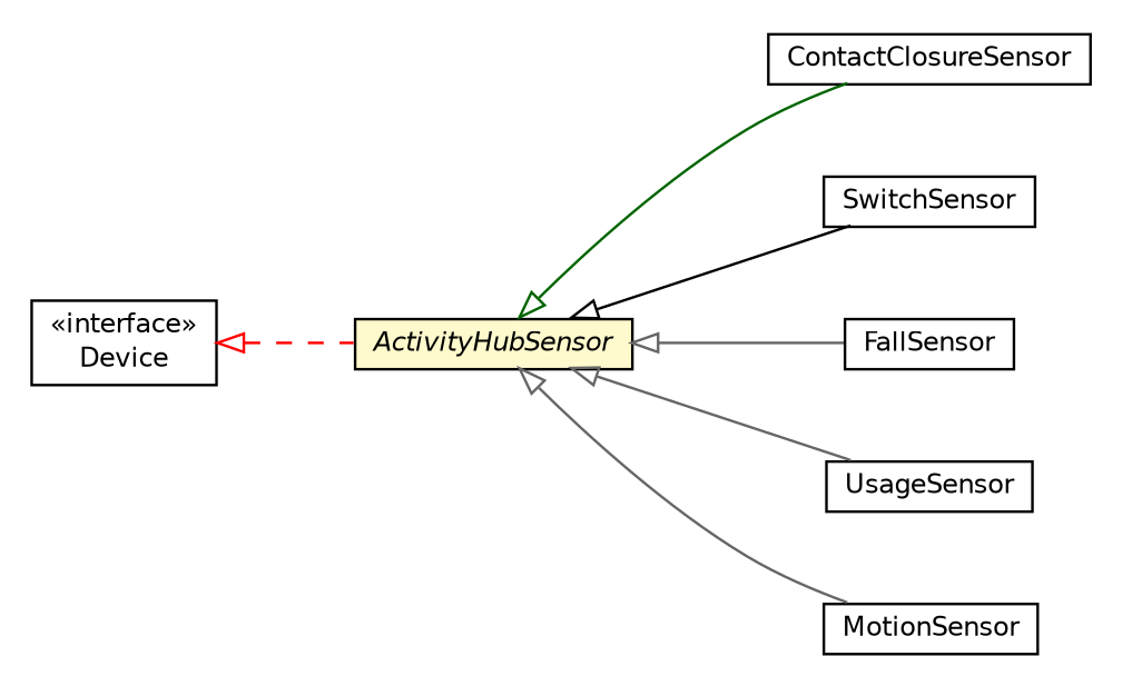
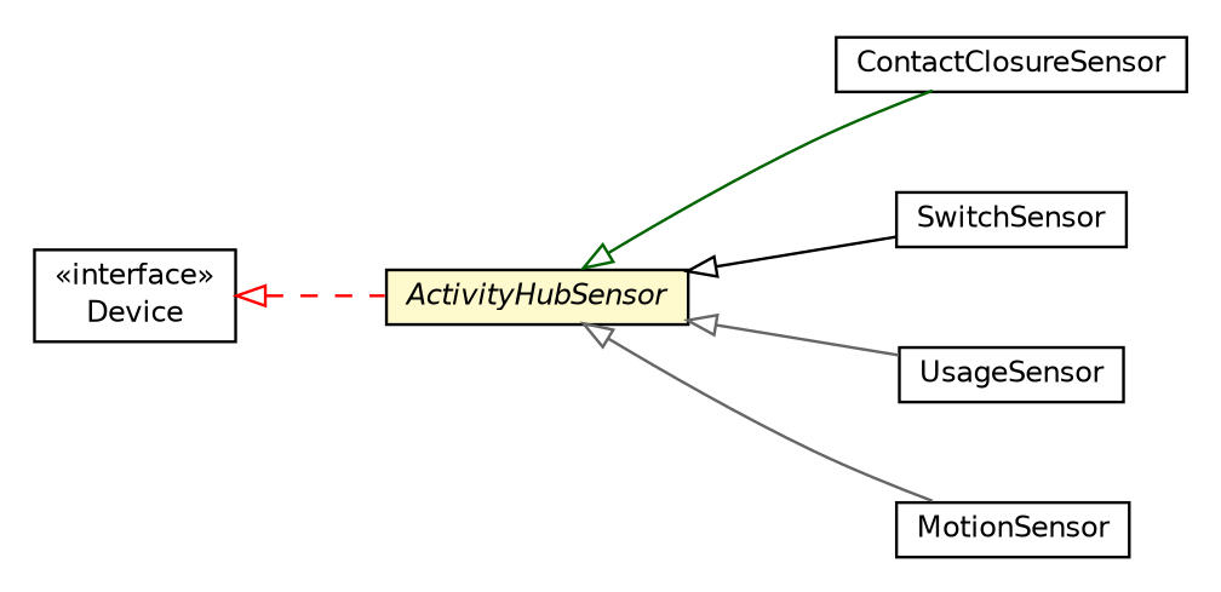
  digraph {
    nodesep=0.25
    rankdir=LR
    ranksep=0.5
    node [fontcolor=black fontname=Helvetica fontsize=10.0 shape=plaintext]
    edge [arrowtail=empty color=gray40 dir=back fontname=Helvetica fontsize=10 headport=p labelfontname=Helvetica labelfontsize=10 tailport=p]
    n1 [label=<<table title="org.universAAL.lddi.lib.activityhub.devicemodel.ContactClosureSensor" border="0" cellborder="1" cellspacing="0" cellpadding="2" port="p" href="./ContactClosureSensor.html"> 		<tr><td><table border="0" cellspacing="0" cellpadding="1"> <tr><td align="center" balign="center"> ContactClosureSensor </td></tr> 		</table></td></tr> 		</table>>]
    n2 [label=<<table title="org.universAAL.lddi.lib.activityhub.devicemodel.SwitchSensor" border="0" cellborder="1" cellspacing="0" cellpadding="2" port="p" href="./SwitchSensor.html"> 		<tr><td><table border="0" cellspacing="0" cellpadding="1"> <tr><td align="center" balign="center"> SwitchSensor </td></tr> 		</table></td></tr> 		</table>>]
-   n3 [label=<<table title="org.universAAL.lddi.lib.activityhub.devicemodel.FallSensor" border="0" cellborder="1" cellspacing="0" cellpadding="2" port="p" href="./FallSensor.html"> 		<tr><td><table border="0" cellspacing="0" cellpadding="1"> <tr><td align="center" balign="center"> FallSensor </td></tr> 		</table></td></tr> 		</table>>]
    n4 [label=<<table title="org.universAAL.lddi.lib.activityhub.devicemodel.UsageSensor" border="0" cellborder="1" cellspacing="0" cellpadding="2" port="p" href="./UsageSensor.html"> 		<tr><td><table border="0" cellspacing="0" cellpadding="1"> <tr><td align="center" balign="center"> UsageSensor </td></tr> 		</table></td></tr> 		</table>>]
    n5 [label=<<table title="org.universAAL.lddi.lib.activityhub.devicemodel.MotionSensor" border="0" cellborder="1" cellspacing="0" cellpadding="2" port="p" href="./MotionSensor.html"> 		<tr><td><table border="0" cellspacing="0" cellpadding="1"> <tr><td align="center" balign="center"> MotionSensor </td></tr> 		</table></td></tr> 		</table>>]
    n6 [label=<<table title="org.universAAL.lddi.lib.activityhub.devicemodel.ActivityHubSensor" border="0" cellborder="1" cellspacing="0" cellpadding="2" port="p" bgcolor="lemonChiffon" href="./ActivityHubSensor.html"> 		<tr><td><table border="0" cellspacing="0" cellpadding="1"> <tr><td align="center" balign="center"><font face="Helvetica-Oblique"> ActivityHubSensor </font></td></tr> 		</table></td></tr> 		</table>>]
    n7 [label=<<table title="org.osgi.service.device.Device" border="0" cellborder="1" cellspacing="0" cellpadding="2" port="p" href="http://java.sun.com/j2se/1.4.2/docs/api/org/osgi/service/device/Device.html"> 		<tr><td><table border="0" cellspacing="0" cellpadding="1"> <tr><td align="center" balign="center"> &#171;interface&#187; </td></tr> <tr><td align="center" balign="center"> Device </td></tr> 		</table></td></tr> 		</table>>]
    n6 -> n1 [color=darkgreen]
    n6 -> n2 [color=black]
-   n6 -> n3
    n6 -> n4
    n6 -> n5
    n7 -> n6 [color=red style=dashed]
  }
